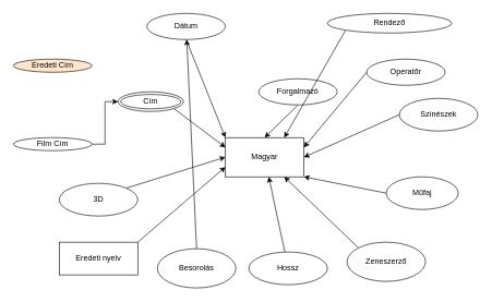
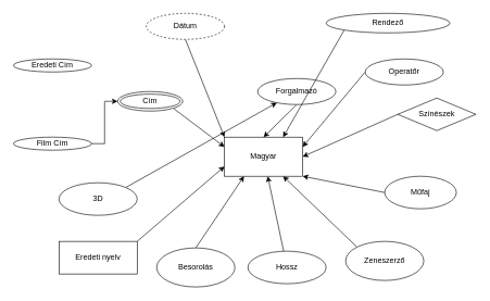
  <mxCell id="0" />
  <mxCell id="1" parent="0" />
  <mxCell id="2" value="Magyar" style="rounded=0;whiteSpace=wrap;html=1;" vertex="1" parent="1"><mxGeometry x="344" y="210" width="120" height="60" as="geometry" /></mxCell>
- <mxCell id="3" value="Eredeti Cím" style="ellipse;whiteSpace=wrap;html=1;fillColor=#ffe6cc;" vertex="1" parent="1"><mxGeometry x="20" y="90" width="120" height="20" as="geometry" /></mxCell>
+ <mxCell id="3" value="Eredeti Cím" style="ellipse;whiteSpace=wrap;html=1;" vertex="1" parent="1"><mxGeometry x="20" y="90" width="120" height="20" as="geometry" /></mxCell>
  <mxCell id="4" style="rounded=0;orthogonalLoop=1;jettySize=auto;html=1;exitX=0.5;exitY=1;exitDx=0;exitDy=0;entryX=0;entryY=0.25;entryDx=0;entryDy=0;strokeColor=none;" edge="1" parent="1" source="6" target="2"><mxGeometry relative="1" as="geometry" /></mxCell>
  <mxCell id="5" style="edgeStyle=none;rounded=0;orthogonalLoop=1;jettySize=auto;html=1;exitX=1;exitY=1;exitDx=0;exitDy=0;entryX=0;entryY=0.25;entryDx=0;entryDy=0;" edge="1" parent="1" source="6" target="2"><mxGeometry relative="1" as="geometry" /></mxCell>
  <mxCell id="6" value="Cím" style="ellipse;shape=doubleEllipse;whiteSpace=wrap;html=1;strokeWidth=1;fillColor=#FFFFFF;" vertex="1" parent="1"><mxGeometry x="180" y="140" width="100" height="30" as="geometry" /></mxCell>
  <mxCell id="7" style="edgeStyle=orthogonalEdgeStyle;rounded=0;orthogonalLoop=1;jettySize=auto;html=1;exitX=1;exitY=0.5;exitDx=0;exitDy=0;entryX=0;entryY=0.5;entryDx=0;entryDy=0;" edge="1" parent="1" source="8" target="6"><mxGeometry relative="1" as="geometry" /></mxCell>
  <mxCell id="8" value="Film Cím" style="ellipse;whiteSpace=wrap;html=1;" vertex="1" parent="1"><mxGeometry x="20" y="210" width="120" height="20" as="geometry" /></mxCell>
  <mxCell id="9" style="rounded=0;orthogonalLoop=1;jettySize=auto;html=1;exitX=0.5;exitY=1;exitDx=0;exitDy=0;entryX=0;entryY=0;entryDx=0;entryDy=0;" edge="1" parent="1" source="10" target="2"><mxGeometry relative="1" as="geometry" /></mxCell>
- <mxCell id="10" value="Dátum" style="ellipse;whiteSpace=wrap;html=1;strokeWidth=1;fillColor=#FFFFFF;" vertex="1" parent="1"><mxGeometry x="224" y="20" width="120" height="40" as="geometry" /></mxCell>
+ <mxCell id="10" value="Dátum" style="ellipse;whiteSpace=wrap;html=1;strokeWidth=1;fillColor=#FFFFFF;dashed=1;" vertex="1" parent="1"><mxGeometry x="224" y="20" width="120" height="40" as="geometry" /></mxCell>
  <mxCell id="11" style="edgeStyle=none;rounded=0;orthogonalLoop=1;jettySize=auto;html=1;exitX=0.5;exitY=1;exitDx=0;exitDy=0;entryX=0.5;entryY=0;entryDx=0;entryDy=0;" edge="1" parent="1" source="12" target="2"><mxGeometry relative="1" as="geometry" /></mxCell>
  <mxCell id="12" value="Forgalmazó" style="ellipse;whiteSpace=wrap;html=1;strokeWidth=1;fillColor=#FFFFFF;" vertex="1" parent="1"><mxGeometry x="395" y="120" width="120" height="40" as="geometry" /></mxCell>
  <mxCell id="13" style="edgeStyle=none;rounded=0;orthogonalLoop=1;jettySize=auto;html=1;exitX=0;exitY=1;exitDx=0;exitDy=0;entryX=0.75;entryY=0;entryDx=0;entryDy=0;" edge="1" parent="1" source="14" target="2"><mxGeometry relative="1" as="geometry" /></mxCell>
  <mxCell id="14" value="Rendező" style="ellipse;whiteSpace=wrap;html=1;strokeWidth=1;fillColor=#FFFFFF;" vertex="1" parent="1"><mxGeometry x="500" y="20" width="190" height="30" as="geometry" /></mxCell>
  <mxCell id="15" style="edgeStyle=none;rounded=0;orthogonalLoop=1;jettySize=auto;html=1;exitX=0;exitY=0.5;exitDx=0;exitDy=0;entryX=1;entryY=0.25;entryDx=0;entryDy=0;" edge="1" parent="1" source="16" target="2"><mxGeometry relative="1" as="geometry" /></mxCell>
  <mxCell id="16" value="Operatőr" style="ellipse;whiteSpace=wrap;html=1;strokeWidth=1;fillColor=#FFFFFF;" vertex="1" parent="1"><mxGeometry x="560" y="90" width="120" height="40" as="geometry" /></mxCell>
  <mxCell id="17" style="edgeStyle=none;rounded=0;orthogonalLoop=1;jettySize=auto;html=1;exitX=0;exitY=0.5;exitDx=0;exitDy=0;entryX=1;entryY=0.5;entryDx=0;entryDy=0;" edge="1" parent="1" source="18" target="2"><mxGeometry relative="1" as="geometry" /></mxCell>
- <mxCell id="18" value="Színészek" style="ellipse;whiteSpace=wrap;html=1;strokeWidth=1;fillColor=#FFFFFF;" vertex="1" parent="1"><mxGeometry x="610" y="150" width="120" height="50" as="geometry" /></mxCell>
+ <mxCell id="18" value="Színészek" style="rhombus;whiteSpace=wrap;html=1;strokeWidth=1;fillColor=#FFFFFF;" vertex="1" parent="1"><mxGeometry x="610" y="150" width="120" height="50" as="geometry" /></mxCell>
  <mxCell id="19" style="edgeStyle=none;rounded=0;orthogonalLoop=1;jettySize=auto;html=1;exitX=0;exitY=0.5;exitDx=0;exitDy=0;entryX=1;entryY=1;entryDx=0;entryDy=0;" edge="1" parent="1" source="20" target="2"><mxGeometry relative="1" as="geometry" /></mxCell>
  <mxCell id="20" value="Műfaj" style="ellipse;whiteSpace=wrap;html=1;strokeWidth=1;fillColor=#FFFFFF;" vertex="1" parent="1"><mxGeometry x="590" y="270" width="110" height="50" as="geometry" /></mxCell>
  <mxCell id="21" style="edgeStyle=none;rounded=0;orthogonalLoop=1;jettySize=auto;html=1;exitX=0;exitY=0;exitDx=0;exitDy=0;entryX=0.75;entryY=1;entryDx=0;entryDy=0;" edge="1" parent="1" source="22" target="2"><mxGeometry relative="1" as="geometry" /></mxCell>
  <mxCell id="22" value="Zeneszerző" style="ellipse;whiteSpace=wrap;html=1;strokeWidth=1;fillColor=#FFFFFF;" vertex="1" parent="1"><mxGeometry x="530" y="370" width="120" height="60" as="geometry" /></mxCell>
  <mxCell id="23" value="" style="edgeStyle=none;rounded=0;orthogonalLoop=1;jettySize=auto;html=1;" edge="1" parent="1" source="24" target="2"><mxGeometry relative="1" as="geometry" /></mxCell>
  <mxCell id="24" value="Hossz" style="ellipse;whiteSpace=wrap;html=1;strokeWidth=1;fillColor=#FFFFFF;" vertex="1" parent="1"><mxGeometry x="380" y="385" width="120" height="50" as="geometry" /></mxCell>
- <mxCell id="25" style="edgeStyle=none;rounded=0;orthogonalLoop=1;jettySize=auto;html=1;exitX=0.5;exitY=0;exitDx=0;exitDy=0;" edge="1" parent="1" source="26" target="10"><mxGeometry relative="1" as="geometry" /></mxCell>
+ <mxCell id="25" style="edgeStyle=none;rounded=0;orthogonalLoop=1;jettySize=auto;html=1;exitX=0.5;exitY=0;exitDx=0;exitDy=0;entryX=0.25;entryY=1;entryDx=0;entryDy=0;" edge="1" parent="1" source="26" target="2"><mxGeometry relative="1" as="geometry" /></mxCell>
  <mxCell id="26" value="Besorolás" style="ellipse;whiteSpace=wrap;html=1;strokeWidth=1;fillColor=#FFFFFF;" vertex="1" parent="1"><mxGeometry x="240" y="380" width="120" height="60" as="geometry" /></mxCell>
  <mxCell id="27" style="edgeStyle=none;rounded=0;orthogonalLoop=1;jettySize=auto;html=1;exitX=1;exitY=0;exitDx=0;exitDy=0;entryX=0;entryY=0.75;entryDx=0;entryDy=0;" edge="1" parent="1" source="28" target="2"><mxGeometry relative="1" as="geometry" /></mxCell>
  <mxCell id="28" value="Eredeti nyelv" style="whiteSpace=wrap;html=1;strokeWidth=1;fillColor=#FFFFFF;rounded=0;" vertex="1" parent="1"><mxGeometry x="90" y="370" width="120" height="50" as="geometry" /></mxCell>
- <mxCell id="29" style="edgeStyle=none;rounded=0;orthogonalLoop=1;jettySize=auto;html=1;exitX=1;exitY=0;exitDx=0;exitDy=0;entryX=0;entryY=0.5;entryDx=0;entryDy=0;" edge="1" parent="1" source="30" target="2"><mxGeometry relative="1" as="geometry" /></mxCell>
+ <mxCell id="29" style="edgeStyle=none;rounded=0;orthogonalLoop=1;jettySize=auto;html=1;exitX=1;exitY=0;exitDx=0;exitDy=0;" edge="1" parent="1" source="30" target="12"><mxGeometry relative="1" as="geometry" /></mxCell>
  <mxCell id="30" value="3D" style="ellipse;whiteSpace=wrap;html=1;strokeWidth=1;fillColor=#FFFFFF;" vertex="1" parent="1"><mxGeometry x="90" y="280" width="120" height="50" as="geometry" /></mxCell>
